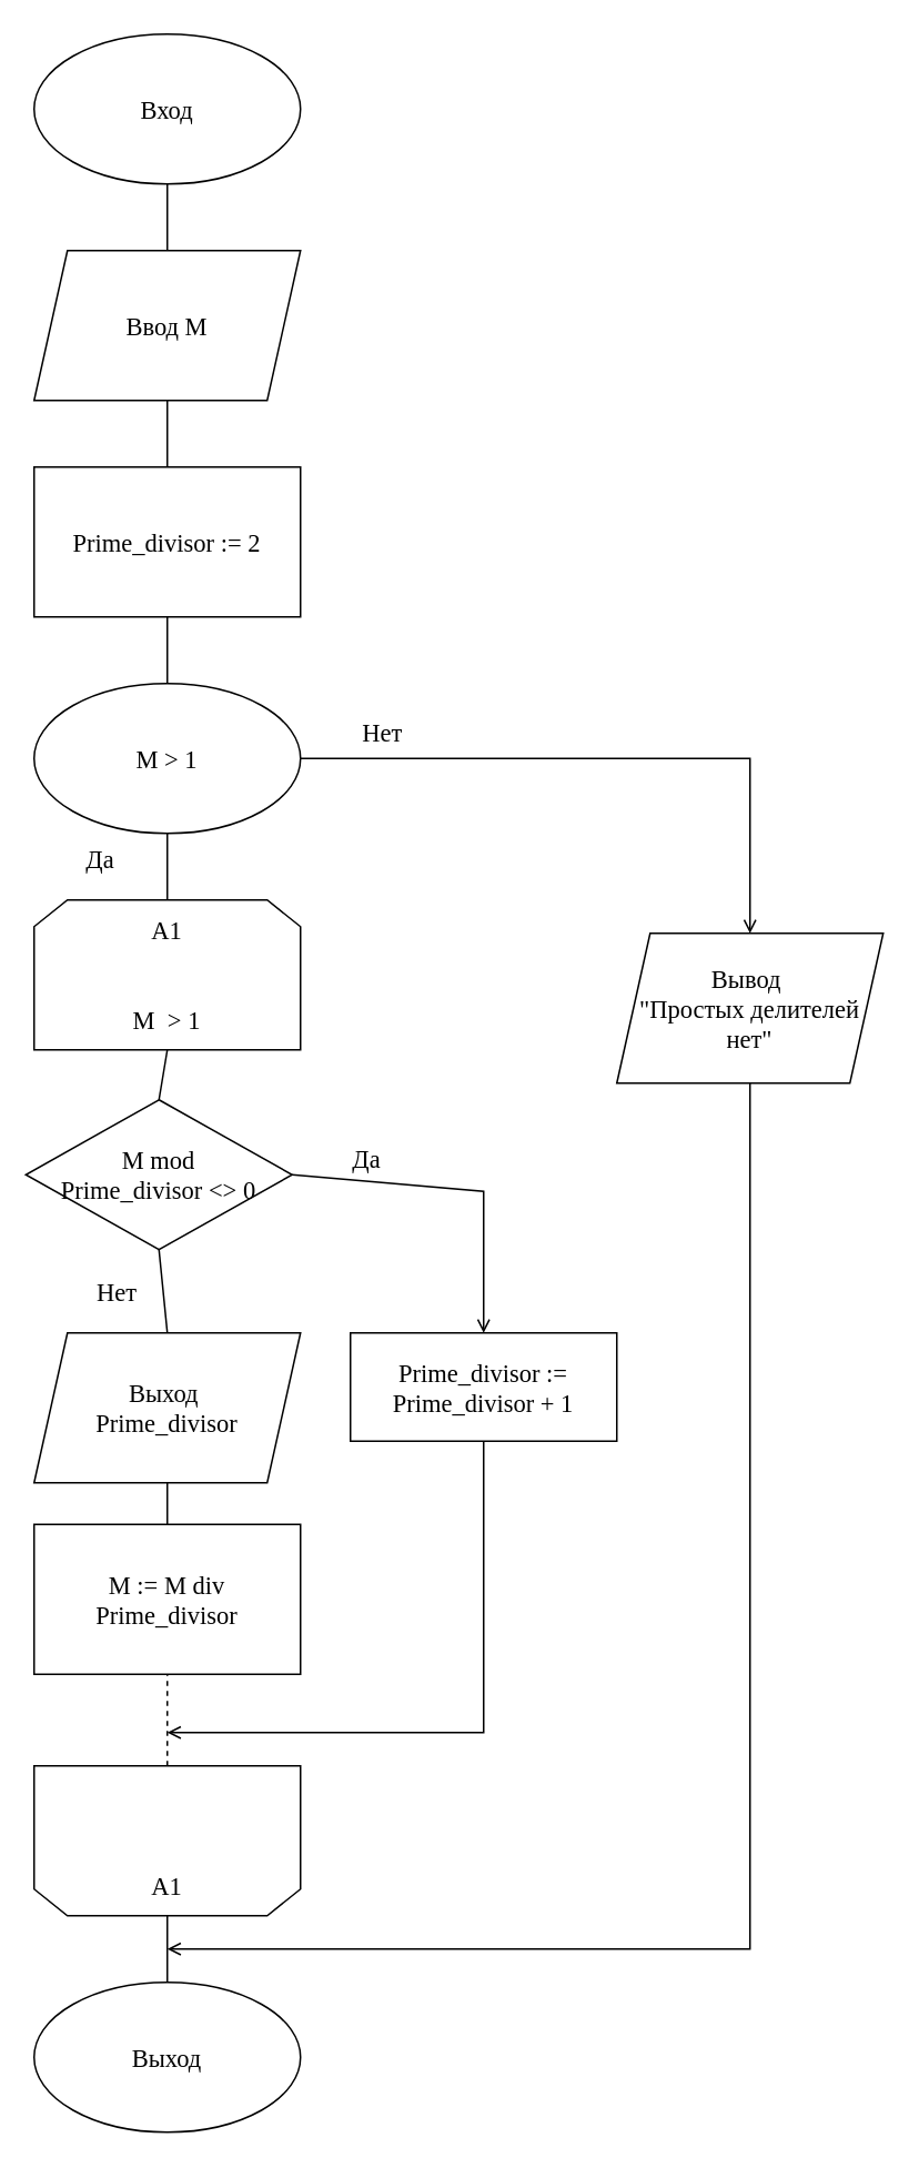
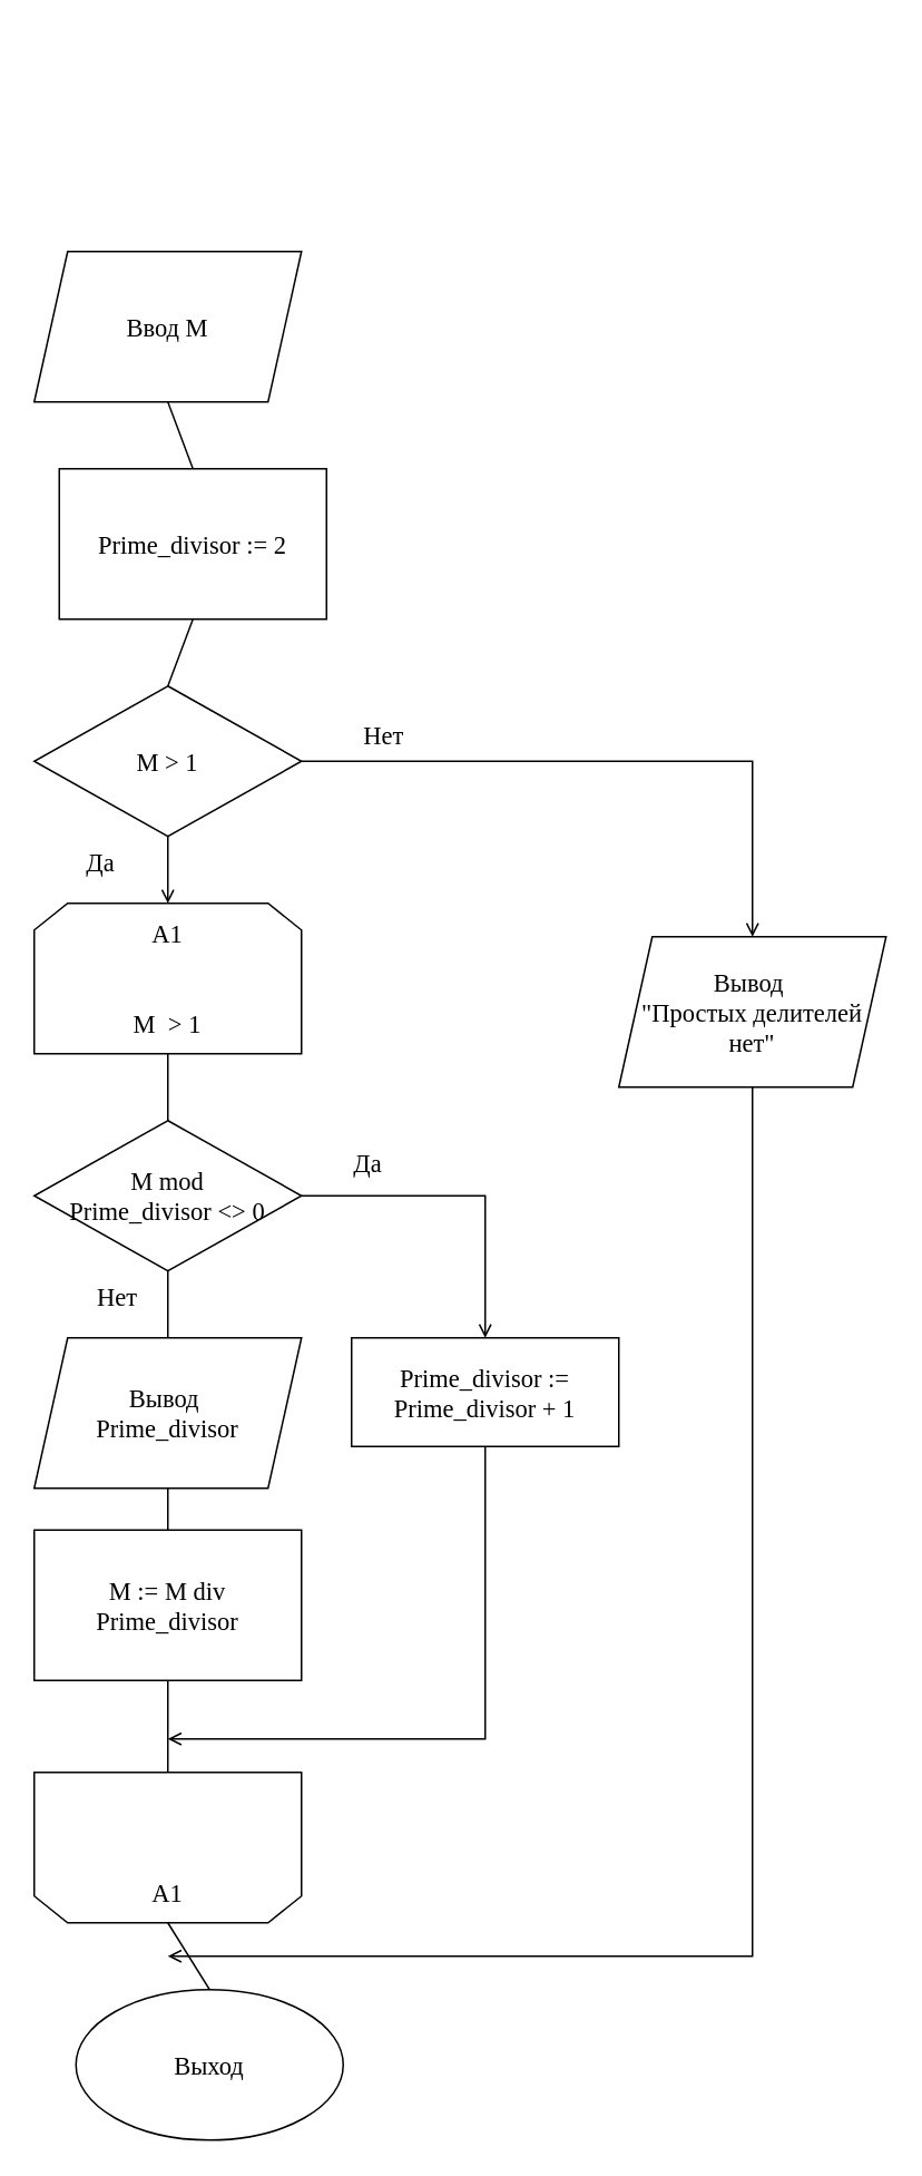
  <mxCell id="0" />
  <mxCell id="1" parent="0" />
- <mxCell id="2" value="Вход" style="ellipse;whiteSpace=wrap;html=1;fontFamily=Times New Roman;fontSize=15;" parent="1" vertex="1"><mxGeometry x="20" y="20" width="160" height="90" as="geometry" /></mxCell>
  <mxCell id="3" value="&lt;font style=&quot;font-size: 15px;&quot; face=&quot;Times New Roman&quot;&gt;Ввод M&lt;/font&gt;" style="shape=parallelogram;perimeter=parallelogramPerimeter;whiteSpace=wrap;html=1;fixedSize=1;" parent="1" vertex="1"><mxGeometry x="20" y="150" width="160" height="90" as="geometry" /></mxCell>
- <mxCell id="4" value="&lt;font style=&quot;font-size: 15px;&quot; face=&quot;Times New Roman&quot;&gt;Prime_divisor := 2&lt;/font&gt;" style="rounded=0;whiteSpace=wrap;html=1;" parent="1" vertex="1"><mxGeometry x="20" y="280" width="160" height="90" as="geometry" /></mxCell>
- <mxCell id="5" value="M &amp;gt; 1" style="ellipse;whiteSpace=wrap;html=1;fontFamily=Times New Roman;fontSize=15;" parent="1" vertex="1"><mxGeometry x="20" y="410" width="160" height="90" as="geometry" /></mxCell>
+ <mxCell id="4" value="&lt;font style=&quot;font-size: 15px;&quot; face=&quot;Times New Roman&quot;&gt;Prime_divisor := 2&lt;/font&gt;" style="rounded=0;whiteSpace=wrap;html=1;" parent="1" vertex="1"><mxGeometry x="35" y="280" width="160" height="90" as="geometry" /></mxCell>
+ <mxCell id="5" value="M &amp;gt; 1" style="rhombus;whiteSpace=wrap;html=1;fontFamily=Times New Roman;fontSize=15;" parent="1" vertex="1"><mxGeometry x="20" y="410" width="160" height="90" as="geometry" /></mxCell>
  <mxCell id="6" value="A1&lt;br style=&quot;font-size: 15px;&quot;&gt;&lt;br style=&quot;font-size: 15px;&quot;&gt;&lt;br style=&quot;font-size: 15px;&quot;&gt;M&amp;nbsp; &amp;gt; 1" style="shape=loopLimit;whiteSpace=wrap;html=1;fontFamily=Times New Roman;fontSize=15;" parent="1" vertex="1"><mxGeometry x="20" y="540" width="160" height="90" as="geometry" /></mxCell>
- <mxCell id="7" value="M mod &lt;br style=&quot;font-size: 15px;&quot;&gt;Prime_divisor &amp;lt;&amp;gt; 0" style="rhombus;whiteSpace=wrap;html=1;fontFamily=Times New Roman;fontSize=15;" parent="1" vertex="1"><mxGeometry x="15" y="660" width="160" height="90" as="geometry" /></mxCell>
+ <mxCell id="7" value="M mod &lt;br style=&quot;font-size: 15px;&quot;&gt;Prime_divisor &amp;lt;&amp;gt; 0" style="rhombus;whiteSpace=wrap;html=1;fontFamily=Times New Roman;fontSize=15;" parent="1" vertex="1"><mxGeometry x="20" y="670" width="160" height="90" as="geometry" /></mxCell>
  <mxCell id="8" value="&lt;font style=&quot;font-size: 15px;&quot; face=&quot;Times New Roman&quot;&gt;Prime_divisor := Prime_divisor + 1&lt;/font&gt;" style="rounded=0;whiteSpace=wrap;html=1;" parent="1" vertex="1"><mxGeometry x="210" y="800" width="160" height="65" as="geometry" /></mxCell>
- <mxCell id="9" value="&lt;font style=&quot;font-size: 15px;&quot; face=&quot;Times New Roman&quot;&gt;Выход&amp;nbsp;&lt;br&gt;Prime_divisor&lt;/font&gt;" style="shape=parallelogram;perimeter=parallelogramPerimeter;whiteSpace=wrap;html=1;fixedSize=1;" parent="1" vertex="1"><mxGeometry x="20" y="800" width="160" height="90" as="geometry" /></mxCell>
+ <mxCell id="9" value="&lt;font style=&quot;font-size: 15px;&quot; face=&quot;Times New Roman&quot;&gt;Вывод&amp;nbsp;&lt;br&gt;Prime_divisor&lt;/font&gt;" style="shape=parallelogram;perimeter=parallelogramPerimeter;whiteSpace=wrap;html=1;fixedSize=1;" parent="1" vertex="1"><mxGeometry x="20" y="800" width="160" height="90" as="geometry" /></mxCell>
  <mxCell id="10" value="&lt;font style=&quot;font-size: 15px;&quot; face=&quot;Times New Roman&quot;&gt;M := M div Prime_divisor&lt;/font&gt;" style="rounded=0;whiteSpace=wrap;html=1;" parent="1" vertex="1"><mxGeometry x="20" y="915" width="160" height="90" as="geometry" /></mxCell>
  <mxCell id="11" value="&lt;font style=&quot;font-size: 15px;&quot; face=&quot;Times New Roman&quot;&gt;Вывод&amp;nbsp;&lt;br&gt;&quot;Простых делителей нет&quot;&lt;/font&gt;" style="shape=parallelogram;perimeter=parallelogramPerimeter;whiteSpace=wrap;html=1;fixedSize=1;" parent="1" vertex="1"><mxGeometry x="370" y="560" width="160" height="90" as="geometry" /></mxCell>
- <mxCell id="12" value="&lt;font style=&quot;font-size: 15px;&quot; face=&quot;Times New Roman&quot;&gt;Выход&lt;/font&gt;" style="ellipse;whiteSpace=wrap;html=1;" parent="1" vertex="1"><mxGeometry x="20" y="1190" width="160" height="90" as="geometry" /></mxCell>
+ <mxCell id="12" value="&lt;font style=&quot;font-size: 15px;&quot; face=&quot;Times New Roman&quot;&gt;Выход&lt;/font&gt;" style="ellipse;whiteSpace=wrap;html=1;" parent="1" vertex="1"><mxGeometry x="45" y="1190" width="160" height="90" as="geometry" /></mxCell>
  <mxCell id="13" value="&lt;font style=&quot;font-size: 15px;&quot; face=&quot;Times New Roman&quot;&gt;&lt;br&gt;&lt;br&gt;&lt;br&gt;A1&lt;/font&gt;" style="shape=loopLimit;whiteSpace=wrap;html=1;direction=west;" parent="1" vertex="1"><mxGeometry x="20" y="1060" width="160" height="90" as="geometry" /></mxCell>
- <mxCell id="14" value="" style="endArrow=none;html=1;rounded=0;entryX=0.5;entryY=1;entryDx=0;entryDy=0;exitX=0.5;exitY=0;exitDx=0;exitDy=0;" parent="1" source="3" target="2" edge="1"><mxGeometry width="50" height="50" relative="1" as="geometry"><mxPoint x="100" y="280" as="sourcePoint" /><mxPoint x="150" y="230" as="targetPoint" /></mxGeometry></mxCell>
  <mxCell id="15" value="" style="endArrow=none;html=1;rounded=0;entryX=0.5;entryY=1;entryDx=0;entryDy=0;exitX=0.5;exitY=0;exitDx=0;exitDy=0;" parent="1" source="4" target="3" edge="1"><mxGeometry width="50" height="50" relative="1" as="geometry"><mxPoint x="100" y="280" as="sourcePoint" /><mxPoint x="150" y="230" as="targetPoint" /></mxGeometry></mxCell>
  <mxCell id="16" value="" style="endArrow=none;html=1;rounded=0;entryX=0.5;entryY=1;entryDx=0;entryDy=0;exitX=0.5;exitY=0;exitDx=0;exitDy=0;" parent="1" source="5" target="4" edge="1"><mxGeometry width="50" height="50" relative="1" as="geometry"><mxPoint x="100" y="280" as="sourcePoint" /><mxPoint x="150" y="230" as="targetPoint" /></mxGeometry></mxCell>
  <mxCell id="17" value="" style="endArrow=none;html=1;rounded=0;entryX=0.5;entryY=1;entryDx=0;entryDy=0;exitX=0.5;exitY=0;exitDx=0;exitDy=0;" edge="1" parent="1" source="7" target="6"><mxGeometry width="50" height="50" relative="1" as="geometry"><mxPoint x="130" y="440" as="sourcePoint" /><mxPoint x="180" y="390" as="targetPoint" /></mxGeometry></mxCell>
  <mxCell id="18" value="" style="endArrow=none;html=1;rounded=0;entryX=0.5;entryY=1;entryDx=0;entryDy=0;exitX=0.5;exitY=0;exitDx=0;exitDy=0;" edge="1" parent="1" source="9" target="7"><mxGeometry width="50" height="50" relative="1" as="geometry"><mxPoint x="140" y="540" as="sourcePoint" /><mxPoint x="190" y="490" as="targetPoint" /></mxGeometry></mxCell>
  <mxCell id="19" value="" style="endArrow=none;html=1;rounded=0;exitX=0.5;exitY=1;exitDx=0;exitDy=0;entryX=0.5;entryY=0;entryDx=0;entryDy=0;" edge="1" parent="1" source="9" target="10"><mxGeometry width="50" height="50" relative="1" as="geometry"><mxPoint x="140" y="740" as="sourcePoint" /><mxPoint x="190" y="690" as="targetPoint" /></mxGeometry></mxCell>
  <mxCell id="20" value="" style="endArrow=none;html=1;rounded=0;exitX=0.5;exitY=0;exitDx=0;exitDy=0;entryX=0.5;entryY=0;entryDx=0;entryDy=0;" edge="1" parent="1" source="13" target="12"><mxGeometry width="50" height="50" relative="1" as="geometry"><mxPoint x="140" y="840" as="sourcePoint" /><mxPoint x="190" y="790" as="targetPoint" /></mxGeometry></mxCell>
- <mxCell id="21" value="" style="endArrow=none;html=1;rounded=0;entryX=0.5;entryY=1;entryDx=0;entryDy=0;exitX=0.5;exitY=1;exitDx=0;exitDy=0;dashed=1;" edge="1" parent="1" source="13" target="10"><mxGeometry width="50" height="50" relative="1" as="geometry"><mxPoint x="140" y="840" as="sourcePoint" /><mxPoint x="190" y="790" as="targetPoint" /></mxGeometry></mxCell>
+ <mxCell id="21" value="" style="endArrow=none;html=1;rounded=0;entryX=0.5;entryY=1;entryDx=0;entryDy=0;exitX=0.5;exitY=1;exitDx=0;exitDy=0;" edge="1" parent="1" source="13" target="10"><mxGeometry width="50" height="50" relative="1" as="geometry"><mxPoint x="140" y="840" as="sourcePoint" /><mxPoint x="190" y="790" as="targetPoint" /></mxGeometry></mxCell>
  <mxCell id="22" value="" style="endArrow=open;html=1;rounded=0;exitX=1;exitY=0.5;exitDx=0;exitDy=0;entryX=0.5;entryY=0;entryDx=0;entryDy=0;endFill=0;" edge="1" parent="1" source="7" target="8"><mxGeometry width="50" height="50" relative="1" as="geometry"><mxPoint x="170" y="510" as="sourcePoint" /><mxPoint x="190" y="490" as="targetPoint" /><Array as="points"><mxPoint x="290" y="715" /></Array></mxGeometry></mxCell>
  <mxCell id="23" value="" style="endArrow=open;html=1;rounded=0;exitX=0.5;exitY=1;exitDx=0;exitDy=0;endFill=0;" edge="1" parent="1" source="8"><mxGeometry width="50" height="50" relative="1" as="geometry"><mxPoint x="330" y="740" as="sourcePoint" /><mxPoint x="100" y="1040" as="targetPoint" /><Array as="points"><mxPoint x="290" y="1040" /></Array></mxGeometry></mxCell>
  <mxCell id="24" value="" style="endArrow=open;html=1;rounded=0;exitX=1;exitY=0.5;exitDx=0;exitDy=0;entryX=0.5;entryY=0;entryDx=0;entryDy=0;endFill=0;" edge="1" parent="1" source="5" target="11"><mxGeometry width="50" height="50" relative="1" as="geometry"><mxPoint x="330" y="540" as="sourcePoint" /><mxPoint x="380" y="490" as="targetPoint" /><Array as="points"><mxPoint x="450" y="455" /><mxPoint x="450" y="470" /></Array></mxGeometry></mxCell>
  <mxCell id="25" value="&lt;font style=&quot;font-size: 15px;&quot;&gt;Нет&lt;/font&gt;" style="edgeLabel;html=1;align=center;verticalAlign=middle;resizable=0;points=[];fontFamily=Times New Roman;fontSize=16;" vertex="1" connectable="0" parent="24"><mxGeometry x="-0.539" y="-2" relative="1" as="geometry"><mxPoint x="-38" y="-19" as="offset" /></mxGeometry></mxCell>
  <mxCell id="26" value="" style="endArrow=open;html=1;rounded=0;exitX=0.5;exitY=1;exitDx=0;exitDy=0;endFill=0;" edge="1" parent="1" source="11"><mxGeometry width="50" height="50" relative="1" as="geometry"><mxPoint x="330" y="840" as="sourcePoint" /><mxPoint x="100" y="1170" as="targetPoint" /><Array as="points"><mxPoint x="450" y="1170" /></Array></mxGeometry></mxCell>
  <mxCell id="27" value="&lt;font style=&quot;font-size: 15px;&quot;&gt;Да&lt;/font&gt;" style="text;html=1;strokeColor=none;fillColor=none;align=center;verticalAlign=middle;whiteSpace=wrap;rounded=0;fontFamily=Times New Roman;fontSize=16;" vertex="1" parent="1"><mxGeometry x="30" y="500" width="60" height="30" as="geometry" /></mxCell>
- <mxCell id="28" value="" style="endArrow=none;html=1;rounded=0;fontFamily=Times New Roman;fontSize=16;exitX=0.5;exitY=1;exitDx=0;exitDy=0;entryX=0.5;entryY=0;entryDx=0;entryDy=0;" edge="1" parent="1" source="5" target="6"><mxGeometry width="50" height="50" relative="1" as="geometry"><mxPoint x="330" y="640" as="sourcePoint" /><mxPoint x="380" y="590" as="targetPoint" /></mxGeometry></mxCell>
+ <mxCell id="28" value="" style="endArrow=open;html=1;rounded=0;fontFamily=Times New Roman;fontSize=16;exitX=0.5;exitY=1;exitDx=0;exitDy=0;entryX=0.5;entryY=0;entryDx=0;entryDy=0;" edge="1" parent="1" source="5" target="6"><mxGeometry width="50" height="50" relative="1" as="geometry"><mxPoint x="330" y="640" as="sourcePoint" /><mxPoint x="380" y="590" as="targetPoint" /></mxGeometry></mxCell>
  <mxCell id="29" value="&lt;font style=&quot;font-size: 15px;&quot;&gt;Да&lt;/font&gt;" style="text;html=1;strokeColor=none;fillColor=none;align=center;verticalAlign=middle;whiteSpace=wrap;rounded=0;fontFamily=Times New Roman;fontSize=16;" vertex="1" parent="1"><mxGeometry x="190" y="680" width="60" height="30" as="geometry" /></mxCell>
  <mxCell id="30" value="&lt;font style=&quot;font-size: 15px;&quot;&gt;Нет&lt;/font&gt;" style="text;html=1;strokeColor=none;fillColor=none;align=center;verticalAlign=middle;whiteSpace=wrap;rounded=0;fontFamily=Times New Roman;fontSize=16;" vertex="1" parent="1"><mxGeometry x="40" y="760" width="60" height="30" as="geometry" /></mxCell>
